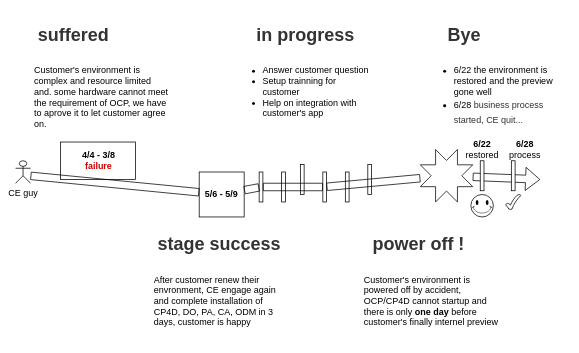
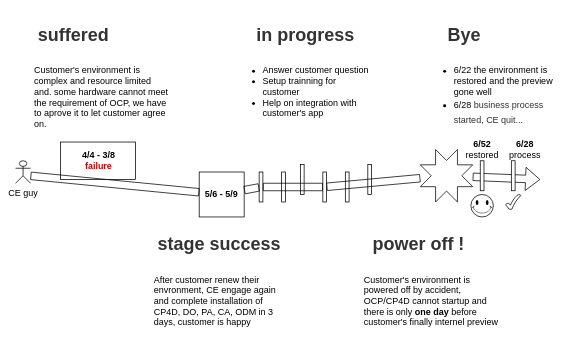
  <mxCell id="0" />
  <mxCell id="1" parent="0" />
  <mxCell id="2" value="" style="shape=flexArrow;endArrow=classic;html=1;rounded=0;startArrow=none;" parent="1" source="19" edge="1"><mxGeometry width="50" height="50" relative="1" as="geometry"><mxPoint x="40" y="234.108" as="sourcePoint" /><mxPoint x="720" y="239" as="targetPoint" /></mxGeometry></mxCell>
  <mxCell id="3" value="" style="rounded=0;whiteSpace=wrap;html=1;" parent="1" vertex="1"><mxGeometry x="80" y="189" width="100" height="50" as="geometry" /></mxCell>
  <mxCell id="4" value="CE guy" style="shape=umlActor;verticalLabelPosition=bottom;verticalAlign=top;html=1;outlineConnect=0;" parent="1" vertex="1"><mxGeometry x="20" y="214" width="20" height="30" as="geometry" /></mxCell>
  <mxCell id="5" value="&lt;h2 style=&quot;margin: 23px 10px 25px 5px; padding: 0px; position: relative; zoom: 1; color: rgb(51, 51, 51); font-size: 24px; font-family: Arial, sans-serif; text-size-adjust: auto;&quot; class=&quot;wordbook-js&quot;&gt;&lt;span class=&quot;keyword&quot;&gt;suffered&lt;/span&gt;&lt;/h2&gt;&lt;p&gt;Customer's environment is complex and resource limited and. some hardware cannot meet the requirement of OCP, we have to aprove it to let customer agree on.&lt;/p&gt;" style="text;html=1;strokeColor=none;fillColor=none;spacing=5;spacingTop=-20;whiteSpace=wrap;overflow=hidden;rounded=0;" parent="1" vertex="1"><mxGeometry x="40" y="20" width="190" height="150" as="geometry" /></mxCell>
  <mxCell id="6" value="&lt;b&gt;4/4 - 3/8&lt;br&gt;&lt;font color=&quot;#cc0000&quot;&gt;failure&lt;/font&gt;&lt;br&gt;&lt;/b&gt;" style="text;html=1;strokeColor=none;fillColor=none;align=center;verticalAlign=middle;whiteSpace=wrap;rounded=0;" parent="1" vertex="1"><mxGeometry x="101" y="189" width="60" height="50" as="geometry" /></mxCell>
  <mxCell id="7" value="&lt;b&gt;&lt;font color=&quot;#000000&quot;&gt;5/6 - 5/9&lt;/font&gt;&lt;/b&gt;" style="rounded=0;whiteSpace=wrap;html=1;fontColor=#CC0000;" parent="1" vertex="1"><mxGeometry x="265" y="229" width="60" height="60" as="geometry" /></mxCell>
  <mxCell id="8" value="" style="shape=flexArrow;endArrow=none;html=1;rounded=0;startArrow=none;" parent="1" target="7" edge="1"><mxGeometry width="50" height="50" relative="1" as="geometry"><mxPoint x="40" y="234.108" as="sourcePoint" /><mxPoint x="720" y="239" as="targetPoint" /></mxGeometry></mxCell>
  <mxCell id="9" value="&lt;h2 style=&quot;margin: 23px 10px 25px 5px; padding: 0px; position: relative; zoom: 1; color: rgb(51, 51, 51); font-size: 24px; font-family: Arial, sans-serif; text-size-adjust: auto;&quot; class=&quot;wordbook-js&quot;&gt;&lt;span class=&quot;keyword&quot;&gt;stage success&lt;/span&gt;&lt;/h2&gt;&lt;p&gt;After customer renew their envronment, CE engage again and complete installation of CP4D, DO, PA, CA, ODM in 3 days, customer is happy&lt;/p&gt;" style="text;html=1;strokeColor=none;fillColor=none;spacing=5;spacingTop=-20;whiteSpace=wrap;overflow=hidden;rounded=0;" parent="1" vertex="1"><mxGeometry x="200" y="299" width="190" height="150" as="geometry" /></mxCell>
  <mxCell id="10" value="" style="rounded=0;whiteSpace=wrap;html=1;fontColor=#CC0000;" parent="1" vertex="1"><mxGeometry x="345" y="229" width="5" height="40" as="geometry" /></mxCell>
  <mxCell id="11" value="" style="shape=flexArrow;endArrow=none;html=1;rounded=0;startArrow=none;" parent="1" source="7" target="10" edge="1"><mxGeometry width="50" height="50" relative="1" as="geometry"><mxPoint x="300" y="257.667" as="sourcePoint" /><mxPoint x="720" y="239" as="targetPoint" /></mxGeometry></mxCell>
  <mxCell id="12" value="" style="rounded=0;whiteSpace=wrap;html=1;fontColor=#CC0000;" parent="1" vertex="1"><mxGeometry x="375" y="229" width="5" height="40" as="geometry" /></mxCell>
  <mxCell id="13" value="" style="rounded=0;whiteSpace=wrap;html=1;fontColor=#CC0000;" parent="1" vertex="1"><mxGeometry x="400" y="219" width="5" height="40" as="geometry" /></mxCell>
  <mxCell id="14" value="" style="rounded=0;whiteSpace=wrap;html=1;fontColor=#CC0000;" parent="1" vertex="1"><mxGeometry x="430" y="229" width="5" height="40" as="geometry" /></mxCell>
  <mxCell id="15" value="" style="shape=flexArrow;endArrow=none;html=1;rounded=0;startArrow=none;" parent="1" source="10" target="14" edge="1"><mxGeometry width="50" height="50" relative="1" as="geometry"><mxPoint x="350" y="248.933" as="sourcePoint" /><mxPoint x="720" y="239" as="targetPoint" /></mxGeometry></mxCell>
  <mxCell id="16" value="" style="rounded=0;whiteSpace=wrap;html=1;fontColor=#CC0000;" parent="1" vertex="1"><mxGeometry x="460" y="229" width="5" height="40" as="geometry" /></mxCell>
  <mxCell id="17" value="" style="rounded=0;whiteSpace=wrap;html=1;fontColor=#CC0000;" parent="1" vertex="1"><mxGeometry x="490" y="219" width="5" height="40" as="geometry" /></mxCell>
  <mxCell id="18" value="&lt;h2 style=&quot;margin: 23px 10px 25px 5px; padding: 0px; position: relative; zoom: 1; color: rgb(51, 51, 51); font-size: 24px; font-family: Arial, sans-serif; text-size-adjust: auto;&quot; class=&quot;wordbook-js&quot;&gt;&lt;span class=&quot;keyword&quot;&gt;&amp;nbsp; &amp;nbsp; in progress&lt;/span&gt;&lt;/h2&gt;&lt;p&gt;&lt;/p&gt;&lt;ul&gt;&lt;li&gt;&lt;span style=&quot;background-color: initial;&quot;&gt;Answer customer question&lt;/span&gt;&lt;/li&gt;&lt;li&gt;&lt;span style=&quot;background-color: initial;&quot;&gt;Setup trainning for customer&lt;/span&gt;&lt;/li&gt;&lt;li&gt;&lt;span style=&quot;background-color: initial;&quot;&gt;Help on integration with customer's app&lt;/span&gt;&lt;/li&gt;&lt;/ul&gt;&lt;p&gt;&lt;/p&gt;" style="text;html=1;strokeColor=none;fillColor=none;spacing=5;spacingTop=-20;whiteSpace=wrap;overflow=hidden;rounded=0;" parent="1" vertex="1"><mxGeometry x="305" y="20" width="190" height="150" as="geometry" /></mxCell>
  <mxCell id="19" value="" style="verticalLabelPosition=bottom;verticalAlign=top;html=1;shape=mxgraph.basic.8_point_star;fontColor=#000000;" parent="1" vertex="1"><mxGeometry x="560" y="199" width="70" height="70" as="geometry" /></mxCell>
  <mxCell id="20" value="" style="shape=flexArrow;endArrow=none;html=1;rounded=0;startArrow=none;" parent="1" source="14" target="19" edge="1"><mxGeometry width="50" height="50" relative="1" as="geometry"><mxPoint x="435" y="248.913" as="sourcePoint" /><mxPoint x="720" y="239" as="targetPoint" /></mxGeometry></mxCell>
  <mxCell id="21" value="&lt;h2 style=&quot;margin: 23px 10px 25px 5px; padding: 0px; position: relative; zoom: 1; color: rgb(51, 51, 51); font-size: 24px; font-family: Arial, sans-serif; text-size-adjust: auto;&quot; class=&quot;wordbook-js&quot;&gt;&lt;span class=&quot;keyword&quot;&gt;&amp;nbsp;power off !&lt;/span&gt;&lt;/h2&gt;&lt;p&gt;&lt;/p&gt;Customer's environment is powered off by accident, OCP/CP4D cannot startup and there is only &lt;b&gt;one day&lt;/b&gt; before customer's finally internel preview&lt;br&gt;&lt;p&gt;&lt;/p&gt;" style="text;html=1;strokeColor=none;fillColor=none;spacing=5;spacingTop=-20;whiteSpace=wrap;overflow=hidden;rounded=0;" parent="1" vertex="1"><mxGeometry x="480" y="299" width="190" height="150" as="geometry" /></mxCell>
  <mxCell id="22" value="" style="rounded=0;whiteSpace=wrap;html=1;fontColor=#CC0000;" parent="1" vertex="1"><mxGeometry x="640" y="214" width="5" height="40" as="geometry" /></mxCell>
  <mxCell id="23" value="" style="verticalLabelPosition=bottom;verticalAlign=top;html=1;shape=mxgraph.basic.smiley;fontColor=#CC0000;" parent="1" vertex="1"><mxGeometry x="627.5" y="259" width="30" height="30" as="geometry" /></mxCell>
- <mxCell id="24" value="&lt;font color=&quot;#000000&quot;&gt;&lt;b&gt;6/22&lt;/b&gt;&lt;br&gt;restored&lt;br&gt;&lt;/font&gt;" style="text;html=1;strokeColor=none;fillColor=none;align=center;verticalAlign=middle;whiteSpace=wrap;rounded=0;fontColor=#CC0000;" parent="1" vertex="1"><mxGeometry x="612.5" y="184" width="60" height="30" as="geometry" /></mxCell>
+ <mxCell id="24" value="&lt;font color=&quot;#000000&quot;&gt;&lt;b&gt;6/52&lt;/b&gt;&lt;br&gt;restored&lt;br&gt;&lt;/font&gt;" style="text;html=1;strokeColor=none;fillColor=none;align=center;verticalAlign=middle;whiteSpace=wrap;rounded=0;fontColor=#CC0000;" parent="1" vertex="1"><mxGeometry x="612.5" y="184" width="60" height="30" as="geometry" /></mxCell>
  <mxCell id="25" value="" style="verticalLabelPosition=bottom;verticalAlign=top;html=1;shape=mxgraph.basic.tick" vertex="1" parent="1"><mxGeometry x="674" y="259" width="20" height="20" as="geometry" /></mxCell>
  <mxCell id="26" value="" style="rounded=0;whiteSpace=wrap;html=1;fontColor=#CC0000;" vertex="1" parent="1"><mxGeometry x="681.5" y="214" width="5" height="40" as="geometry" /></mxCell>
  <mxCell id="27" value="&lt;h2 style=&quot;margin: 23px 10px 25px 5px ; padding: 0px ; position: relative ; zoom: 1 ; color: rgb(51 , 51 , 51) ; font-size: 24px ; font-family: &amp;#34;arial&amp;#34; , sans-serif&quot; class=&quot;wordbook-js&quot;&gt;&lt;span class=&quot;keyword&quot;&gt;&amp;nbsp; &amp;nbsp; Bye&lt;br&gt;&lt;/span&gt;&lt;/h2&gt;&lt;p&gt;&lt;/p&gt;&lt;ul&gt;&lt;li&gt;6/22 the environment is restored and the preview gone well&lt;/li&gt;&lt;li style=&quot;line-height: 20px ; margin-bottom: 6px&quot;&gt;6/28 &lt;span class=&quot;def&quot; style=&quot;color: rgb(49 , 49 , 49)&quot;&gt;business process started, CE quit...&lt;br&gt;&lt;/span&gt;&lt;/li&gt;&lt;/ul&gt;&lt;p&gt;&lt;/p&gt;" style="text;html=1;strokeColor=none;fillColor=none;spacing=5;spacingTop=-20;whiteSpace=wrap;overflow=hidden;rounded=0;" vertex="1" parent="1"><mxGeometry x="560" y="20" width="190" height="150" as="geometry" /></mxCell>
  <mxCell id="28" value="&lt;font color=&quot;#000000&quot;&gt;&lt;b&gt;6/28&lt;/b&gt;&lt;br&gt;process&lt;br&gt;&lt;/font&gt;" style="text;html=1;strokeColor=none;fillColor=none;align=center;verticalAlign=middle;whiteSpace=wrap;rounded=0;fontColor=#CC0000;" vertex="1" parent="1"><mxGeometry x="670" y="184" width="60" height="30" as="geometry" /></mxCell>
